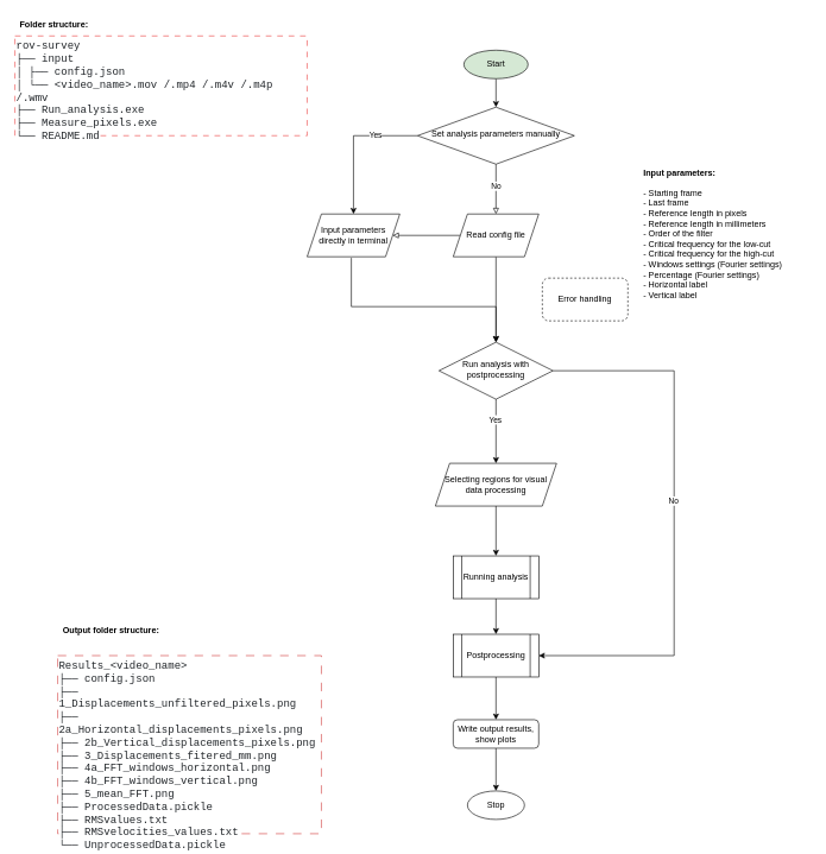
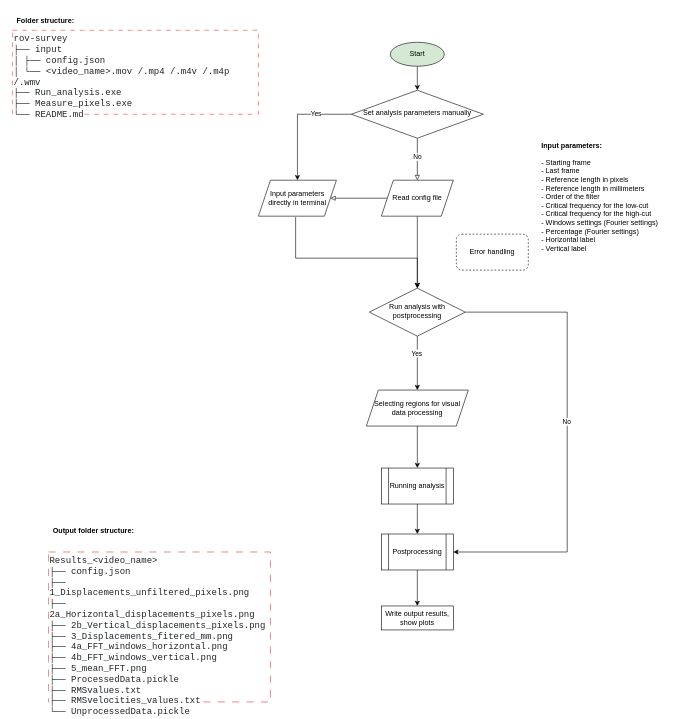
  <mxCell id="0" />
  <mxCell id="1" parent="0" />
  <mxCell id="2" style="edgeStyle=orthogonalEdgeStyle;rounded=0;orthogonalLoop=1;jettySize=auto;html=1;entryX=0.5;entryY=0;entryDx=0;entryDy=0;" edge="1" parent="1" source="6" target="17"><mxGeometry relative="1" as="geometry" /></mxCell>
  <mxCell id="3" value="Yes" style="edgeLabel;html=1;align=center;verticalAlign=middle;resizable=0;points=[];" vertex="1" connectable="0" parent="2"><mxGeometry x="-0.37" y="-1" relative="1" as="geometry"><mxPoint as="offset" /></mxGeometry></mxCell>
  <mxCell id="4" style="edgeStyle=orthogonalEdgeStyle;rounded=0;orthogonalLoop=1;jettySize=auto;html=1;entryX=1;entryY=0.5;entryDx=0;entryDy=0;" edge="1" parent="1" source="6" target="21"><mxGeometry relative="1" as="geometry"><Array as="points"><mxPoint x="944.94" y="520" /><mxPoint x="944.94" y="920" /></Array></mxGeometry></mxCell>
  <mxCell id="5" value="No" style="edgeLabel;html=1;align=center;verticalAlign=middle;resizable=0;points=[];" vertex="1" connectable="0" parent="4"><mxGeometry x="-0.073" y="-1" relative="1" as="geometry"><mxPoint as="offset" /></mxGeometry></mxCell>
  <mxCell id="6" value="Run analysis with postprocessing" style="rhombus;whiteSpace=wrap;html=1;shadow=0;fontFamily=Helvetica;fontSize=12;align=center;strokeWidth=1;spacing=6;spacingTop=-4;" parent="1" vertex="1"><mxGeometry x="614.94" y="480" width="160" height="80" as="geometry" /></mxCell>
  <mxCell id="7" style="edgeStyle=orthogonalEdgeStyle;rounded=0;orthogonalLoop=1;jettySize=auto;html=1;endArrow=block;endFill=0;" edge="1" parent="1" source="11" target="14"><mxGeometry relative="1" as="geometry" /></mxCell>
  <mxCell id="8" value="No" style="edgeLabel;html=1;align=center;verticalAlign=middle;resizable=0;points=[];" vertex="1" connectable="0" parent="7"><mxGeometry x="-0.143" relative="1" as="geometry"><mxPoint as="offset" /></mxGeometry></mxCell>
  <mxCell id="9" style="edgeStyle=orthogonalEdgeStyle;rounded=0;orthogonalLoop=1;jettySize=auto;html=1;" edge="1" parent="1" source="11" target="23"><mxGeometry relative="1" as="geometry"><mxPoint x="489.999" y="300" as="targetPoint" /></mxGeometry></mxCell>
  <mxCell id="10" value="Yes" style="edgeLabel;html=1;align=center;verticalAlign=middle;resizable=0;points=[];" vertex="1" connectable="0" parent="9"><mxGeometry x="-0.411" y="-1" relative="1" as="geometry"><mxPoint as="offset" /></mxGeometry></mxCell>
  <mxCell id="11" value="Set analysis parameters manually" style="rhombus;whiteSpace=wrap;html=1;shadow=0;fontFamily=Helvetica;fontSize=12;align=center;strokeWidth=1;spacing=6;spacingTop=-4;" parent="1" vertex="1"><mxGeometry x="584.94" y="150" width="220" height="80" as="geometry" /></mxCell>
  <mxCell id="12" value="" style="edgeStyle=orthogonalEdgeStyle;rounded=0;orthogonalLoop=1;jettySize=auto;html=1;endArrow=block;endFill=0;" edge="1" parent="1" source="14" target="23"><mxGeometry relative="1" as="geometry" /></mxCell>
  <mxCell id="13" style="edgeStyle=orthogonalEdgeStyle;rounded=0;orthogonalLoop=1;jettySize=auto;html=1;" edge="1" parent="1" source="14" target="6"><mxGeometry relative="1" as="geometry" /></mxCell>
  <mxCell id="14" value="Read config file" style="shape=parallelogram;perimeter=parallelogramPerimeter;whiteSpace=wrap;html=1;fixedSize=1;" vertex="1" parent="1"><mxGeometry x="634.94" y="300" width="120" height="60" as="geometry" /></mxCell>
  <mxCell id="15" value="Error handling" style="rounded=1;whiteSpace=wrap;html=1;dashed=1;" vertex="1" parent="1"><mxGeometry x="760" y="390" width="120" height="60" as="geometry" /></mxCell>
  <mxCell id="16" value="" style="edgeStyle=orthogonalEdgeStyle;rounded=0;orthogonalLoop=1;jettySize=auto;html=1;" edge="1" parent="1" source="17" target="19"><mxGeometry relative="1" as="geometry" /></mxCell>
  <mxCell id="17" value="Selecting regions for visual data processing" style="shape=parallelogram;perimeter=parallelogramPerimeter;whiteSpace=wrap;html=1;fixedSize=1;" vertex="1" parent="1"><mxGeometry x="609.94" y="650" width="170" height="60" as="geometry" /></mxCell>
  <mxCell id="18" style="edgeStyle=orthogonalEdgeStyle;rounded=0;orthogonalLoop=1;jettySize=auto;html=1;" edge="1" parent="1" source="19" target="21"><mxGeometry relative="1" as="geometry" /></mxCell>
  <mxCell id="19" value="Running analysis" style="shape=process;whiteSpace=wrap;html=1;backgroundOutline=1;" vertex="1" parent="1"><mxGeometry x="634.94" y="780" width="120" height="60" as="geometry" /></mxCell>
  <mxCell id="20" value="" style="edgeStyle=orthogonalEdgeStyle;rounded=0;orthogonalLoop=1;jettySize=auto;html=1;" edge="1" parent="1" source="21" target="25"><mxGeometry relative="1" as="geometry" /></mxCell>
  <mxCell id="21" value="Postprocessing" style="shape=process;whiteSpace=wrap;html=1;backgroundOutline=1;" vertex="1" parent="1"><mxGeometry x="634.94" y="890" width="120" height="60" as="geometry" /></mxCell>
  <mxCell id="22" style="edgeStyle=orthogonalEdgeStyle;rounded=0;orthogonalLoop=1;jettySize=auto;html=1;exitX=0.477;exitY=1.025;exitDx=0;exitDy=0;exitPerimeter=0;" edge="1" parent="1" source="23" target="6"><mxGeometry relative="1" as="geometry"><mxPoint x="489.999" y="360" as="sourcePoint" /><Array as="points"><mxPoint x="492" y="430" /><mxPoint x="695" y="430" /></Array></mxGeometry></mxCell>
  <mxCell id="23" value="Input parameters directly in terminal" style="shape=parallelogram;perimeter=parallelogramPerimeter;whiteSpace=wrap;html=1;fixedSize=1;" vertex="1" parent="1"><mxGeometry x="430" y="300" width="130" height="60" as="geometry" /></mxCell>
- <mxCell id="24" value="" style="edgeStyle=orthogonalEdgeStyle;rounded=0;orthogonalLoop=1;jettySize=auto;html=1;" edge="1" parent="1" source="25" target="26"><mxGeometry relative="1" as="geometry" /></mxCell>
- <mxCell id="25" value="Write output results, show plots" style="rounded=1;whiteSpace=wrap;html=1;" vertex="1" parent="1"><mxGeometry x="634.94" y="1010" width="120" height="40" as="geometry" /></mxCell>
- <mxCell id="26" value="Stop" style="ellipse;whiteSpace=wrap;html=1;rounded=1;" vertex="1" parent="1"><mxGeometry x="654.94" y="1110" width="80" height="40" as="geometry" /></mxCell>
+ <mxCell id="25" value="Write output results, show plots" style="whiteSpace=wrap;html=1;rounded=0;" vertex="1" parent="1"><mxGeometry x="634.94" y="1010" width="120" height="40" as="geometry" /></mxCell>
  <mxCell id="27" style="edgeStyle=orthogonalEdgeStyle;rounded=0;orthogonalLoop=1;jettySize=auto;html=1;entryX=0.5;entryY=0;entryDx=0;entryDy=0;" edge="1" parent="1" source="28" target="11"><mxGeometry relative="1" as="geometry" /></mxCell>
  <mxCell id="28" value="Start" style="ellipse;whiteSpace=wrap;html=1;fillColor=#d5e8d4;" vertex="1" parent="1"><mxGeometry x="649.94" y="70" width="90" height="40" as="geometry" /></mxCell>
  <mxCell id="29" value="&lt;span style=&quot;color: rgb(33, 37, 41); font-family: &amp;quot;Fira code&amp;quot;, &amp;quot;Fira Mono&amp;quot;, source-code-pro, Menlo, Monaco, Consolas, &amp;quot;Courier New&amp;quot;, monospace; font-size: 15px; font-style: normal; font-variant-ligatures: normal; font-variant-caps: normal; font-weight: 400; letter-spacing: normal; orphans: 2; text-align: left; text-indent: 0px; text-transform: none; widows: 2; word-spacing: 0px; -webkit-text-stroke-width: 0px; background-color: rgb(255, 255, 255); text-decoration-thickness: initial; text-decoration-style: initial; text-decoration-color: initial; float: none; display: inline !important;&quot;&gt;rov-survey&lt;br&gt;├── input &lt;br&gt;│   ├── config.json&lt;br&gt;│   └── &amp;lt;video_name&amp;gt;.mov /.mp4 /.m4v /.m4p /.wmv&lt;br&gt;├── Run_analysis.exe&lt;br&gt;├── Measure_pixels.exe&lt;br&gt;└── README.md&lt;/span&gt;" style="text;whiteSpace=wrap;html=1;fillColor=none;strokeColor=#ec4646;dashed=1;dashPattern=8 8;" vertex="1" parent="1"><mxGeometry x="20" y="50" width="410" height="140" as="geometry" /></mxCell>
  <mxCell id="30" value="&lt;div style=&quot;&quot;&gt;&lt;span style=&quot;background-color: initial;&quot;&gt;&lt;b&gt;Input parameters:&amp;nbsp;&lt;/b&gt;&lt;/span&gt;&lt;/div&gt;&lt;div style=&quot;&quot;&gt;&lt;span style=&quot;background-color: initial;&quot;&gt;&lt;br&gt;&lt;/span&gt;&lt;/div&gt;&lt;div style=&quot;&quot;&gt;&lt;span style=&quot;background-color: initial;&quot;&gt;- Starting frame&lt;/span&gt;&lt;/div&gt;&lt;div style=&quot;&quot;&gt;&lt;span style=&quot;background-color: initial;&quot;&gt;- Last frame&lt;/span&gt;&lt;/div&gt;&lt;div style=&quot;&quot;&gt;&lt;span style=&quot;background-color: initial;&quot;&gt;- Reference length in pixels&lt;/span&gt;&lt;/div&gt;&lt;div style=&quot;&quot;&gt;&lt;span style=&quot;background-color: initial;&quot;&gt;- Reference length in millimeters&amp;nbsp;&lt;/span&gt;&lt;/div&gt;&lt;div style=&quot;&quot;&gt;- Order of the filter&lt;/div&gt;&lt;div style=&quot;&quot;&gt;- Critical frequency for the low-cut&lt;/div&gt;&lt;div style=&quot;&quot;&gt;- Critical frequency for the high-cut&lt;/div&gt;&lt;div style=&quot;&quot;&gt;&lt;div style=&quot;border-color: var(--border-color);&quot;&gt;- Windows settings (Fourier settings)&lt;/div&gt;&lt;div style=&quot;border-color: var(--border-color);&quot;&gt;- Percentage (Fourier settings)&lt;/div&gt;&lt;div style=&quot;border-color: var(--border-color);&quot;&gt;- Horizontal label&lt;/div&gt;&lt;div style=&quot;border-color: var(--border-color);&quot;&gt;- Vertical label&lt;/div&gt;&lt;/div&gt;" style="text;html=1;strokeColor=none;fillColor=none;align=left;verticalAlign=middle;whiteSpace=wrap;rounded=0;" vertex="1" parent="1"><mxGeometry x="900" y="223" width="235.06" height="210" as="geometry" /></mxCell>
  <mxCell id="31" value="&lt;span style=&quot;color: rgb(33, 37, 41); font-family: &amp;quot;Fira code&amp;quot;, &amp;quot;Fira Mono&amp;quot;, source-code-pro, Menlo, Monaco, Consolas, &amp;quot;Courier New&amp;quot;, monospace; font-size: 15px; font-style: normal; font-variant-ligatures: normal; font-variant-caps: normal; font-weight: 400; letter-spacing: normal; orphans: 2; text-align: left; text-indent: 0px; text-transform: none; widows: 2; word-spacing: 0px; -webkit-text-stroke-width: 0px; background-color: rgb(255, 255, 255); text-decoration-thickness: initial; text-decoration-style: initial; text-decoration-color: initial; float: none; display: inline !important;&quot;&gt;Results_&amp;lt;video_name&amp;gt;&lt;br&gt;├── config.json&lt;br&gt;├── 1_Displacements_unfiltered_pixels.png&lt;br&gt;├── 2a_Horizontal_displacements_pixels.png&lt;br&gt;├── 2b_Vertical_displacements_pixels.png&lt;br&gt;├── 3_Displacements_fitered_mm.png&lt;br&gt;├── 4a_FFT_windows_horizontal.png&lt;br&gt;├── 4b_FFT_windows_vertical.png&lt;br&gt;├── 5_mean_FFT.png&lt;br&gt;├── ProcessedData.pickle&lt;br&gt;├── RMSvalues.txt&lt;br&gt;├── RMSvelocities_values.txt&lt;br&gt;└── UnprocessedData.pickle&lt;/span&gt;" style="text;whiteSpace=wrap;html=1;strokeColor=#d24141;strokeWidth=1;dashed=1;dashPattern=12 12;" vertex="1" parent="1"><mxGeometry x="80" y="920" width="370" height="250" as="geometry" /></mxCell>
  <mxCell id="32" value="&lt;b&gt;Folder structure:&lt;/b&gt;" style="text;html=1;strokeColor=none;fillColor=none;align=center;verticalAlign=middle;whiteSpace=wrap;rounded=0;" vertex="1" parent="1"><mxGeometry x="20" y="20" width="110" height="30" as="geometry" /></mxCell>
  <mxCell id="33" value="&lt;b&gt;Output folder structure:&lt;/b&gt;" style="text;html=1;strokeColor=none;fillColor=none;align=center;verticalAlign=middle;whiteSpace=wrap;rounded=0;" vertex="1" parent="1"><mxGeometry x="80" y="870" width="150" height="30" as="geometry" /></mxCell>
